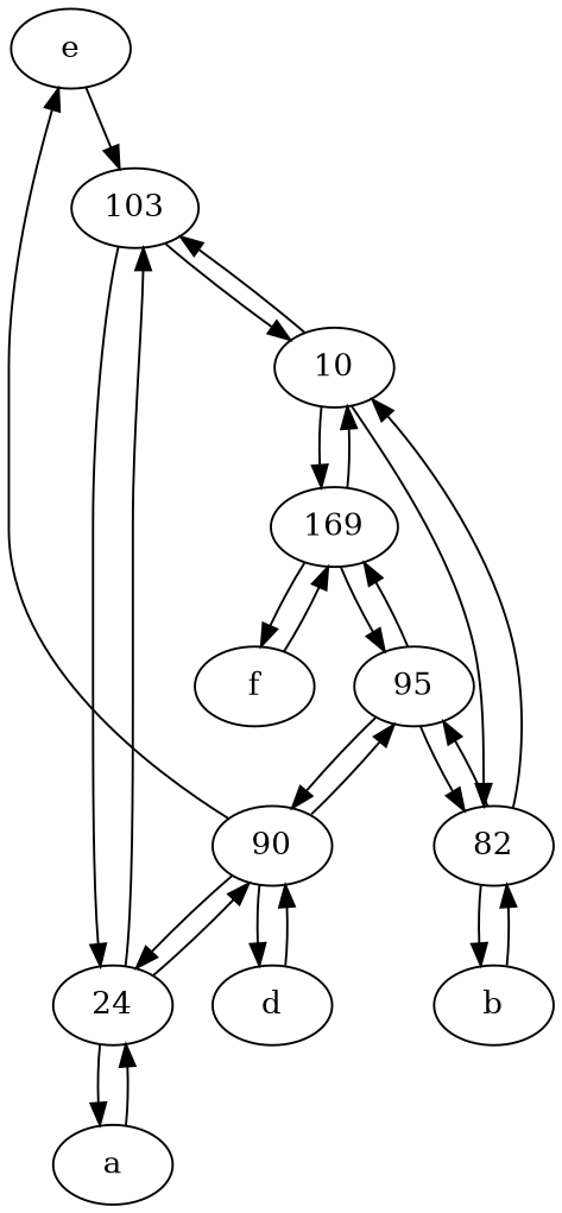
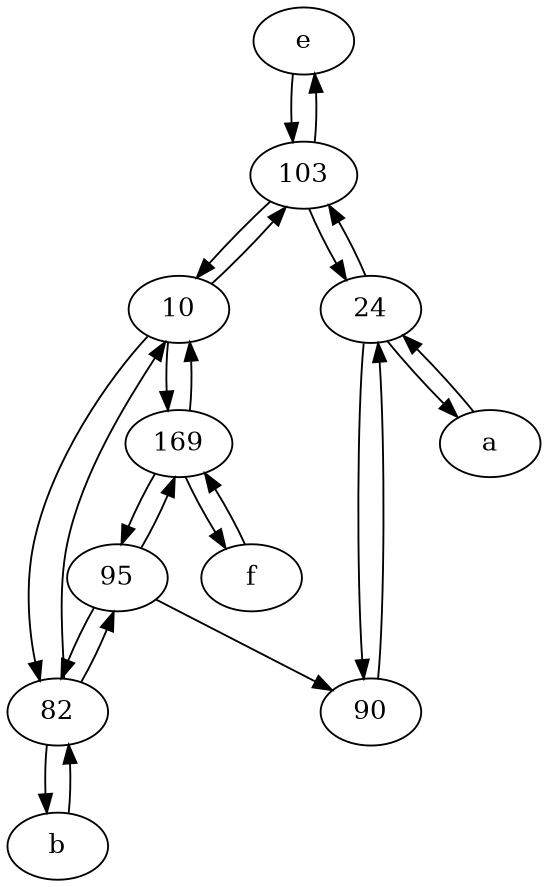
  digraph {
    e
    103
    10
    24
    n5 [label=82]
    b
    n7 [label=95]
    n8 [label=169]
    n9 [label=90]
    f
    a
-   d
    e -> 103
-   n9 -> e
+   103 -> e
    103 -> 10
    103 -> 24
    10 -> 103
    10 -> n5
    10 -> n8
    24 -> 103
    24 -> n9
    24 -> a
    n5 -> 10
    n5 -> b
    n5 -> n7
    b -> n5
    n7 -> n5
    n7 -> n8
    n7 -> n9
    n8 -> 10
    n8 -> n7
    n8 -> f
    n9 -> 24
-   n9 -> n7
-   n9 -> d
    f -> n8
    a -> 24
-   d -> n9
  }
